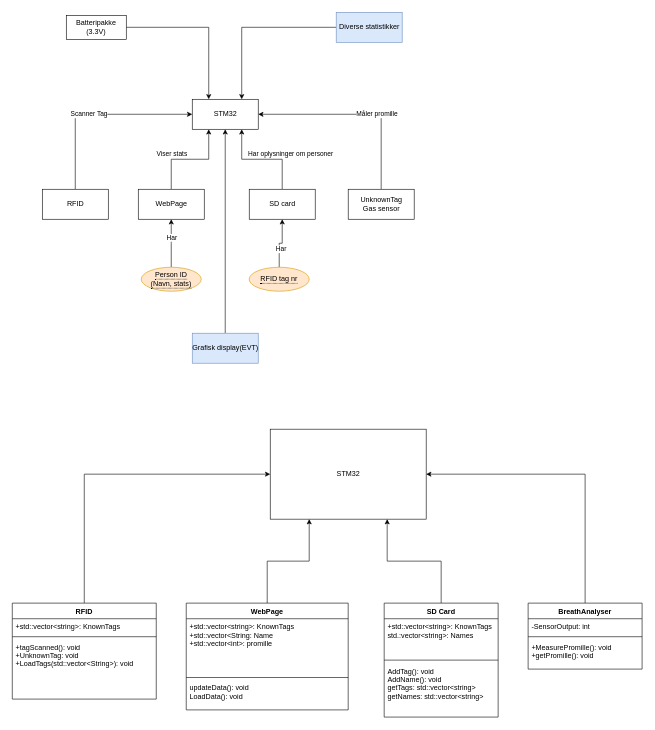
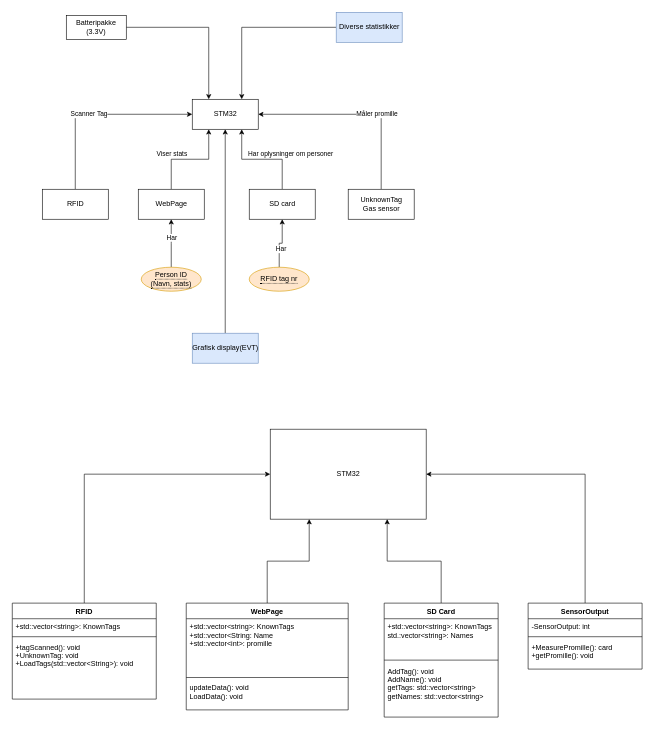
  <mxCell id="0" />
  <mxCell id="1" parent="0" />
  <mxCell id="2" value="STM32" style="html=1;" parent="1" vertex="1"><mxGeometry x="320" y="165" width="110" height="50" as="geometry" /></mxCell>
  <mxCell id="3" style="edgeStyle=orthogonalEdgeStyle;rounded=0;orthogonalLoop=1;jettySize=auto;html=1;exitX=0.5;exitY=0;exitDx=0;exitDy=0;" parent="1" source="5" edge="1"><mxGeometry relative="1" as="geometry"><mxPoint x="320" y="190" as="targetPoint" /><Array as="points"><mxPoint x="125" y="190" /><mxPoint x="320" y="190" /></Array></mxGeometry></mxCell>
  <mxCell id="4" value="Scanner Tag" style="edgeLabel;html=1;align=center;verticalAlign=middle;resizable=0;points=[];" parent="3" vertex="1" connectable="0"><mxGeometry x="-0.083" y="1" relative="1" as="geometry"><mxPoint as="offset" /></mxGeometry></mxCell>
  <mxCell id="5" value="RFID" style="html=1;" parent="1" vertex="1"><mxGeometry x="70" y="315" width="110" height="50" as="geometry" /></mxCell>
  <mxCell id="6" style="edgeStyle=orthogonalEdgeStyle;rounded=0;orthogonalLoop=1;jettySize=auto;html=1;entryX=0.25;entryY=1;entryDx=0;entryDy=0;" parent="1" source="8" target="2" edge="1"><mxGeometry relative="1" as="geometry" /></mxCell>
  <mxCell id="7" value="Viser stats" style="edgeLabel;html=1;align=center;verticalAlign=middle;resizable=0;points=[];" parent="6" vertex="1" connectable="0"><mxGeometry x="-0.272" y="-1" relative="1" as="geometry"><mxPoint x="-9" y="-11" as="offset" /></mxGeometry></mxCell>
  <mxCell id="8" value="WebPage" style="html=1;" parent="1" vertex="1"><mxGeometry x="230" y="315" width="110" height="50" as="geometry" /></mxCell>
  <mxCell id="9" style="edgeStyle=orthogonalEdgeStyle;rounded=0;orthogonalLoop=1;jettySize=auto;html=1;entryX=0.75;entryY=1;entryDx=0;entryDy=0;" parent="1" source="11" target="2" edge="1"><mxGeometry relative="1" as="geometry" /></mxCell>
  <mxCell id="10" value="Har oplysninger om personer" style="edgeLabel;html=1;align=center;verticalAlign=middle;resizable=0;points=[];" parent="9" vertex="1" connectable="0"><mxGeometry x="-0.179" y="1" relative="1" as="geometry"><mxPoint x="32" y="-11" as="offset" /></mxGeometry></mxCell>
  <mxCell id="11" value="SD card" style="html=1;" parent="1" vertex="1"><mxGeometry x="415" y="315" width="110" height="50" as="geometry" /></mxCell>
  <mxCell id="12" value="" style="edgeStyle=orthogonalEdgeStyle;rounded=0;orthogonalLoop=1;jettySize=auto;html=1;" parent="1" source="14" target="11" edge="1"><mxGeometry relative="1" as="geometry" /></mxCell>
  <mxCell id="13" value="Har" style="edgeLabel;html=1;align=center;verticalAlign=middle;resizable=0;points=[];" parent="12" vertex="1" connectable="0"><mxGeometry x="-0.275" y="-2" relative="1" as="geometry"><mxPoint as="offset" /></mxGeometry></mxCell>
  <mxCell id="14" value="&lt;span style=&quot;border-bottom: 1px dotted&quot;&gt;RFID tag nr&lt;/span&gt;" style="ellipse;whiteSpace=wrap;html=1;align=center;fillColor=#ffe6cc;strokeColor=#d79b00;" parent="1" vertex="1"><mxGeometry x="415" y="445" width="100" height="40" as="geometry" /></mxCell>
  <mxCell id="15" style="edgeStyle=orthogonalEdgeStyle;rounded=0;orthogonalLoop=1;jettySize=auto;html=1;exitX=0.5;exitY=0;exitDx=0;exitDy=0;entryX=1;entryY=0.5;entryDx=0;entryDy=0;" parent="1" source="17" target="2" edge="1"><mxGeometry relative="1" as="geometry" /></mxCell>
  <mxCell id="16" value="Måler promille" style="edgeLabel;html=1;align=center;verticalAlign=middle;resizable=0;points=[];" parent="15" vertex="1" connectable="0"><mxGeometry x="-0.194" y="-1" relative="1" as="geometry"><mxPoint as="offset" /></mxGeometry></mxCell>
  <mxCell id="17" value="UnknownTag&lt;br&gt;Gas sensor" style="html=1;" parent="1" vertex="1"><mxGeometry x="580" y="315" width="110" height="50" as="geometry" /></mxCell>
  <mxCell id="18" value="" style="edgeStyle=orthogonalEdgeStyle;rounded=0;orthogonalLoop=1;jettySize=auto;html=1;" parent="1" source="20" target="8" edge="1"><mxGeometry relative="1" as="geometry"><Array as="points"><mxPoint x="285" y="405" /><mxPoint x="285" y="405" /></Array></mxGeometry></mxCell>
  <mxCell id="19" value="Har" style="edgeLabel;html=1;align=center;verticalAlign=middle;resizable=0;points=[];" parent="18" vertex="1" connectable="0"><mxGeometry x="0.246" relative="1" as="geometry"><mxPoint as="offset" /></mxGeometry></mxCell>
  <mxCell id="20" value="&lt;span style=&quot;border-bottom: 1px dotted&quot;&gt;Person ID&lt;br&gt;(Navn, stats)&lt;br&gt;&lt;/span&gt;" style="ellipse;whiteSpace=wrap;html=1;align=center;fillColor=#ffe6cc;strokeColor=#d79b00;" parent="1" vertex="1"><mxGeometry x="235" y="445" width="100" height="40" as="geometry" /></mxCell>
  <mxCell id="21" style="edgeStyle=orthogonalEdgeStyle;rounded=0;orthogonalLoop=1;jettySize=auto;html=1;entryX=0.5;entryY=1;entryDx=0;entryDy=0;" parent="1" source="22" target="2" edge="1"><mxGeometry relative="1" as="geometry" /></mxCell>
  <mxCell id="22" value="Grafisk display(EVT)" style="html=1;fillColor=#dae8fc;strokeColor=#6c8ebf;" parent="1" vertex="1"><mxGeometry x="320" y="555" width="110" height="50" as="geometry" /></mxCell>
  <mxCell id="23" style="edgeStyle=orthogonalEdgeStyle;rounded=0;orthogonalLoop=1;jettySize=auto;html=1;entryX=0.25;entryY=0;entryDx=0;entryDy=0;" parent="1" source="24" target="2" edge="1"><mxGeometry relative="1" as="geometry" /></mxCell>
  <mxCell id="24" value="Batteripakke (3.3V)" style="whiteSpace=wrap;html=1;align=center;" parent="1" vertex="1"><mxGeometry x="110" y="25" width="100" height="40" as="geometry" /></mxCell>
  <mxCell id="25" style="edgeStyle=orthogonalEdgeStyle;rounded=0;orthogonalLoop=1;jettySize=auto;html=1;exitX=0;exitY=0.5;exitDx=0;exitDy=0;entryX=0.75;entryY=0;entryDx=0;entryDy=0;" parent="1" source="26" target="2" edge="1"><mxGeometry relative="1" as="geometry" /></mxCell>
  <mxCell id="26" value="Diverse statistikker" style="html=1;fillColor=#dae8fc;strokeColor=#6c8ebf;" parent="1" vertex="1"><mxGeometry x="560" y="20" width="110" height="50" as="geometry" /></mxCell>
  <mxCell id="27" value="STM32" style="html=1;" parent="1" vertex="1"><mxGeometry x="450" y="715" width="260" height="150" as="geometry" /></mxCell>
  <mxCell id="28" style="edgeStyle=orthogonalEdgeStyle;rounded=0;orthogonalLoop=1;jettySize=auto;html=1;exitX=0.5;exitY=0;exitDx=0;exitDy=0;entryX=0;entryY=0.5;entryDx=0;entryDy=0;" parent="1" source="29" target="27" edge="1"><mxGeometry relative="1" as="geometry" /></mxCell>
  <mxCell id="29" value="RFID" style="swimlane;fontStyle=1;align=center;verticalAlign=top;childLayout=stackLayout;horizontal=1;startSize=26;horizontalStack=0;resizeParent=1;resizeParentMax=0;resizeLast=0;collapsible=1;marginBottom=0;" parent="1" vertex="1"><mxGeometry x="20" y="1005" width="240" height="160" as="geometry" /></mxCell>
  <mxCell id="30" value="+std::vector&lt;string&gt;: KnownTags" style="text;strokeColor=none;fillColor=none;align=left;verticalAlign=top;spacingLeft=4;spacingRight=4;overflow=hidden;rotatable=0;points=[[0,0.5],[1,0.5]];portConstraint=eastwest;" parent="29" vertex="1"><mxGeometry y="26" width="240" height="26" as="geometry" /></mxCell>
  <mxCell id="31" value="" style="line;strokeWidth=1;fillColor=none;align=left;verticalAlign=middle;spacingTop=-1;spacingLeft=3;spacingRight=3;rotatable=0;labelPosition=right;points=[];portConstraint=eastwest;" parent="29" vertex="1"><mxGeometry y="52" width="240" height="8" as="geometry" /></mxCell>
  <mxCell id="32" value="+tagScanned(): void&#10;+UnknownTag: void&#10;+LoadTags(std::vector&lt;String&gt;): void" style="text;strokeColor=none;fillColor=none;align=left;verticalAlign=top;spacingLeft=4;spacingRight=4;overflow=hidden;rotatable=0;points=[[0,0.5],[1,0.5]];portConstraint=eastwest;" parent="29" vertex="1"><mxGeometry y="60" width="240" height="100" as="geometry" /></mxCell>
  <mxCell id="33" style="edgeStyle=orthogonalEdgeStyle;rounded=0;orthogonalLoop=1;jettySize=auto;html=1;exitX=0.5;exitY=0;exitDx=0;exitDy=0;entryX=1;entryY=0.5;entryDx=0;entryDy=0;" parent="1" source="34" target="27" edge="1"><mxGeometry relative="1" as="geometry" /></mxCell>
- <mxCell id="34" value="BreathAnalyser" style="swimlane;fontStyle=1;align=center;verticalAlign=top;childLayout=stackLayout;horizontal=1;startSize=26;horizontalStack=0;resizeParent=1;resizeParentMax=0;resizeLast=0;collapsible=1;marginBottom=0;" parent="1" vertex="1"><mxGeometry x="880" y="1005" width="190" height="110" as="geometry" /></mxCell>
+ <mxCell id="34" value="SensorOutput" style="swimlane;fontStyle=1;align=center;verticalAlign=top;childLayout=stackLayout;horizontal=1;startSize=26;horizontalStack=0;resizeParent=1;resizeParentMax=0;resizeLast=0;collapsible=1;marginBottom=0;" parent="1" vertex="1"><mxGeometry x="880" y="1005" width="190" height="110" as="geometry" /></mxCell>
  <mxCell id="35" value="-SensorOutput: int" style="text;strokeColor=none;fillColor=none;align=left;verticalAlign=top;spacingLeft=4;spacingRight=4;overflow=hidden;rotatable=0;points=[[0,0.5],[1,0.5]];portConstraint=eastwest;" parent="34" vertex="1"><mxGeometry y="26" width="190" height="26" as="geometry" /></mxCell>
  <mxCell id="36" value="" style="line;strokeWidth=1;fillColor=none;align=left;verticalAlign=middle;spacingTop=-1;spacingLeft=3;spacingRight=3;rotatable=0;labelPosition=right;points=[];portConstraint=eastwest;" parent="34" vertex="1"><mxGeometry y="52" width="190" height="8" as="geometry" /></mxCell>
- <mxCell id="37" value="+MeasurePromille(): void&#10;+getPromille(): void" style="text;strokeColor=none;fillColor=none;align=left;verticalAlign=top;spacingLeft=4;spacingRight=4;overflow=hidden;rotatable=0;points=[[0,0.5],[1,0.5]];portConstraint=eastwest;" parent="34" vertex="1"><mxGeometry y="60" width="190" height="50" as="geometry" /></mxCell>
+ <mxCell id="37" value="+MeasurePromille(): card&#10;+getPromille(): void" style="text;strokeColor=none;fillColor=none;align=left;verticalAlign=top;spacingLeft=4;spacingRight=4;overflow=hidden;rotatable=0;points=[[0,0.5],[1,0.5]];portConstraint=eastwest;" parent="34" vertex="1"><mxGeometry y="60" width="190" height="50" as="geometry" /></mxCell>
  <mxCell id="38" style="edgeStyle=orthogonalEdgeStyle;rounded=0;orthogonalLoop=1;jettySize=auto;html=1;exitX=0.5;exitY=0;exitDx=0;exitDy=0;entryX=0.75;entryY=1;entryDx=0;entryDy=0;" parent="1" source="39" target="27" edge="1"><mxGeometry relative="1" as="geometry" /></mxCell>
  <mxCell id="39" value="SD Card" style="swimlane;fontStyle=1;align=center;verticalAlign=top;childLayout=stackLayout;horizontal=1;startSize=26;horizontalStack=0;resizeParent=1;resizeParentMax=0;resizeLast=0;collapsible=1;marginBottom=0;" parent="1" vertex="1"><mxGeometry x="640" y="1005" width="190" height="190" as="geometry" /></mxCell>
  <mxCell id="40" value="+std::vector&lt;string&gt;: KnownTags&#10;std.:vector&lt;string&gt;: Names" style="text;strokeColor=none;fillColor=none;align=left;verticalAlign=top;spacingLeft=4;spacingRight=4;overflow=hidden;rotatable=0;points=[[0,0.5],[1,0.5]];portConstraint=eastwest;" parent="39" vertex="1"><mxGeometry y="26" width="190" height="64" as="geometry" /></mxCell>
  <mxCell id="41" value="" style="line;strokeWidth=1;fillColor=none;align=left;verticalAlign=middle;spacingTop=-1;spacingLeft=3;spacingRight=3;rotatable=0;labelPosition=right;points=[];portConstraint=eastwest;" parent="39" vertex="1"><mxGeometry y="90" width="190" height="10" as="geometry" /></mxCell>
  <mxCell id="42" value="AddTag(): void&#10;AddName(): void&#10;getTags: std::vector&lt;string&gt;&#10;getNames: std::vector&lt;string&gt;" style="text;strokeColor=none;fillColor=none;align=left;verticalAlign=top;spacingLeft=4;spacingRight=4;overflow=hidden;rotatable=0;points=[[0,0.5],[1,0.5]];portConstraint=eastwest;" parent="39" vertex="1"><mxGeometry y="100" width="190" height="90" as="geometry" /></mxCell>
  <mxCell id="43" style="edgeStyle=orthogonalEdgeStyle;rounded=0;orthogonalLoop=1;jettySize=auto;html=1;exitX=0.5;exitY=0;exitDx=0;exitDy=0;entryX=0.25;entryY=1;entryDx=0;entryDy=0;" parent="1" source="44" target="27" edge="1"><mxGeometry relative="1" as="geometry" /></mxCell>
  <mxCell id="44" value="WebPage" style="swimlane;fontStyle=1;align=center;verticalAlign=top;childLayout=stackLayout;horizontal=1;startSize=26;horizontalStack=0;resizeParent=1;resizeParentMax=0;resizeLast=0;collapsible=1;marginBottom=0;" parent="1" vertex="1"><mxGeometry x="310" y="1005" width="270" height="178" as="geometry" /></mxCell>
  <mxCell id="45" value="+std::vector&lt;string&gt;: KnownTags&#10;+std::vector&lt;String: Name&#10;+std::vector&lt;int&gt;: promille" style="text;strokeColor=none;fillColor=none;align=left;verticalAlign=top;spacingLeft=4;spacingRight=4;overflow=hidden;rotatable=0;points=[[0,0.5],[1,0.5]];portConstraint=eastwest;" parent="44" vertex="1"><mxGeometry y="26" width="270" height="94" as="geometry" /></mxCell>
  <mxCell id="46" value="" style="line;strokeWidth=1;fillColor=none;align=left;verticalAlign=middle;spacingTop=-1;spacingLeft=3;spacingRight=3;rotatable=0;labelPosition=right;points=[];portConstraint=eastwest;" parent="44" vertex="1"><mxGeometry y="120" width="270" height="8" as="geometry" /></mxCell>
  <mxCell id="47" value="updateData(): void&#10;LoadData(): void" style="text;strokeColor=none;fillColor=none;align=left;verticalAlign=top;spacingLeft=4;spacingRight=4;overflow=hidden;rotatable=0;points=[[0,0.5],[1,0.5]];portConstraint=eastwest;" parent="44" vertex="1"><mxGeometry y="128" width="270" height="50" as="geometry" /></mxCell>
